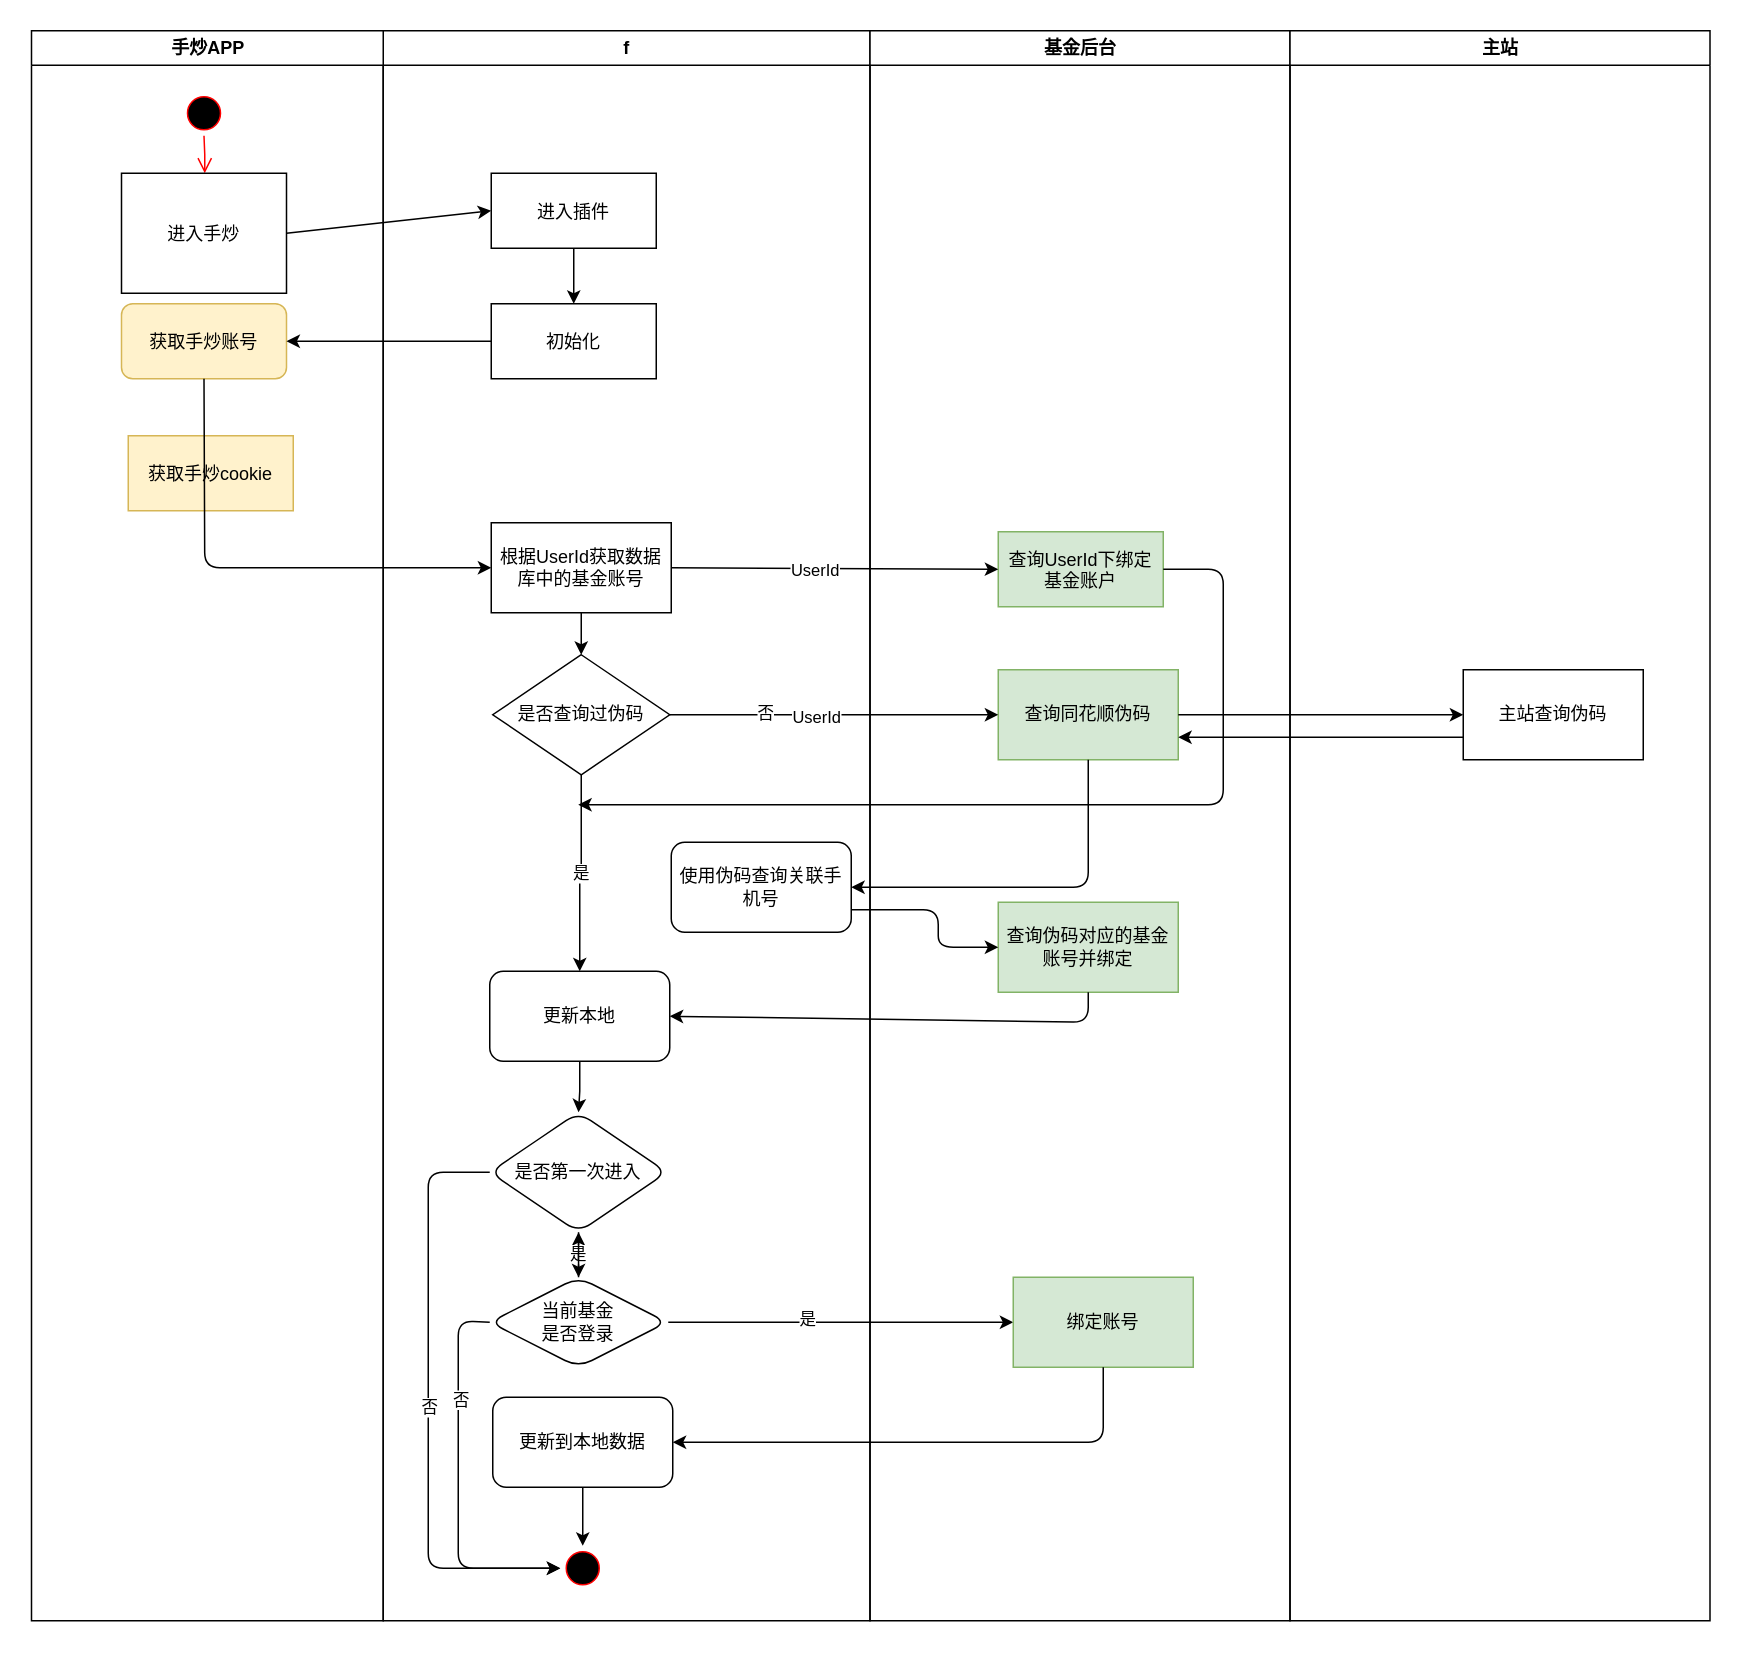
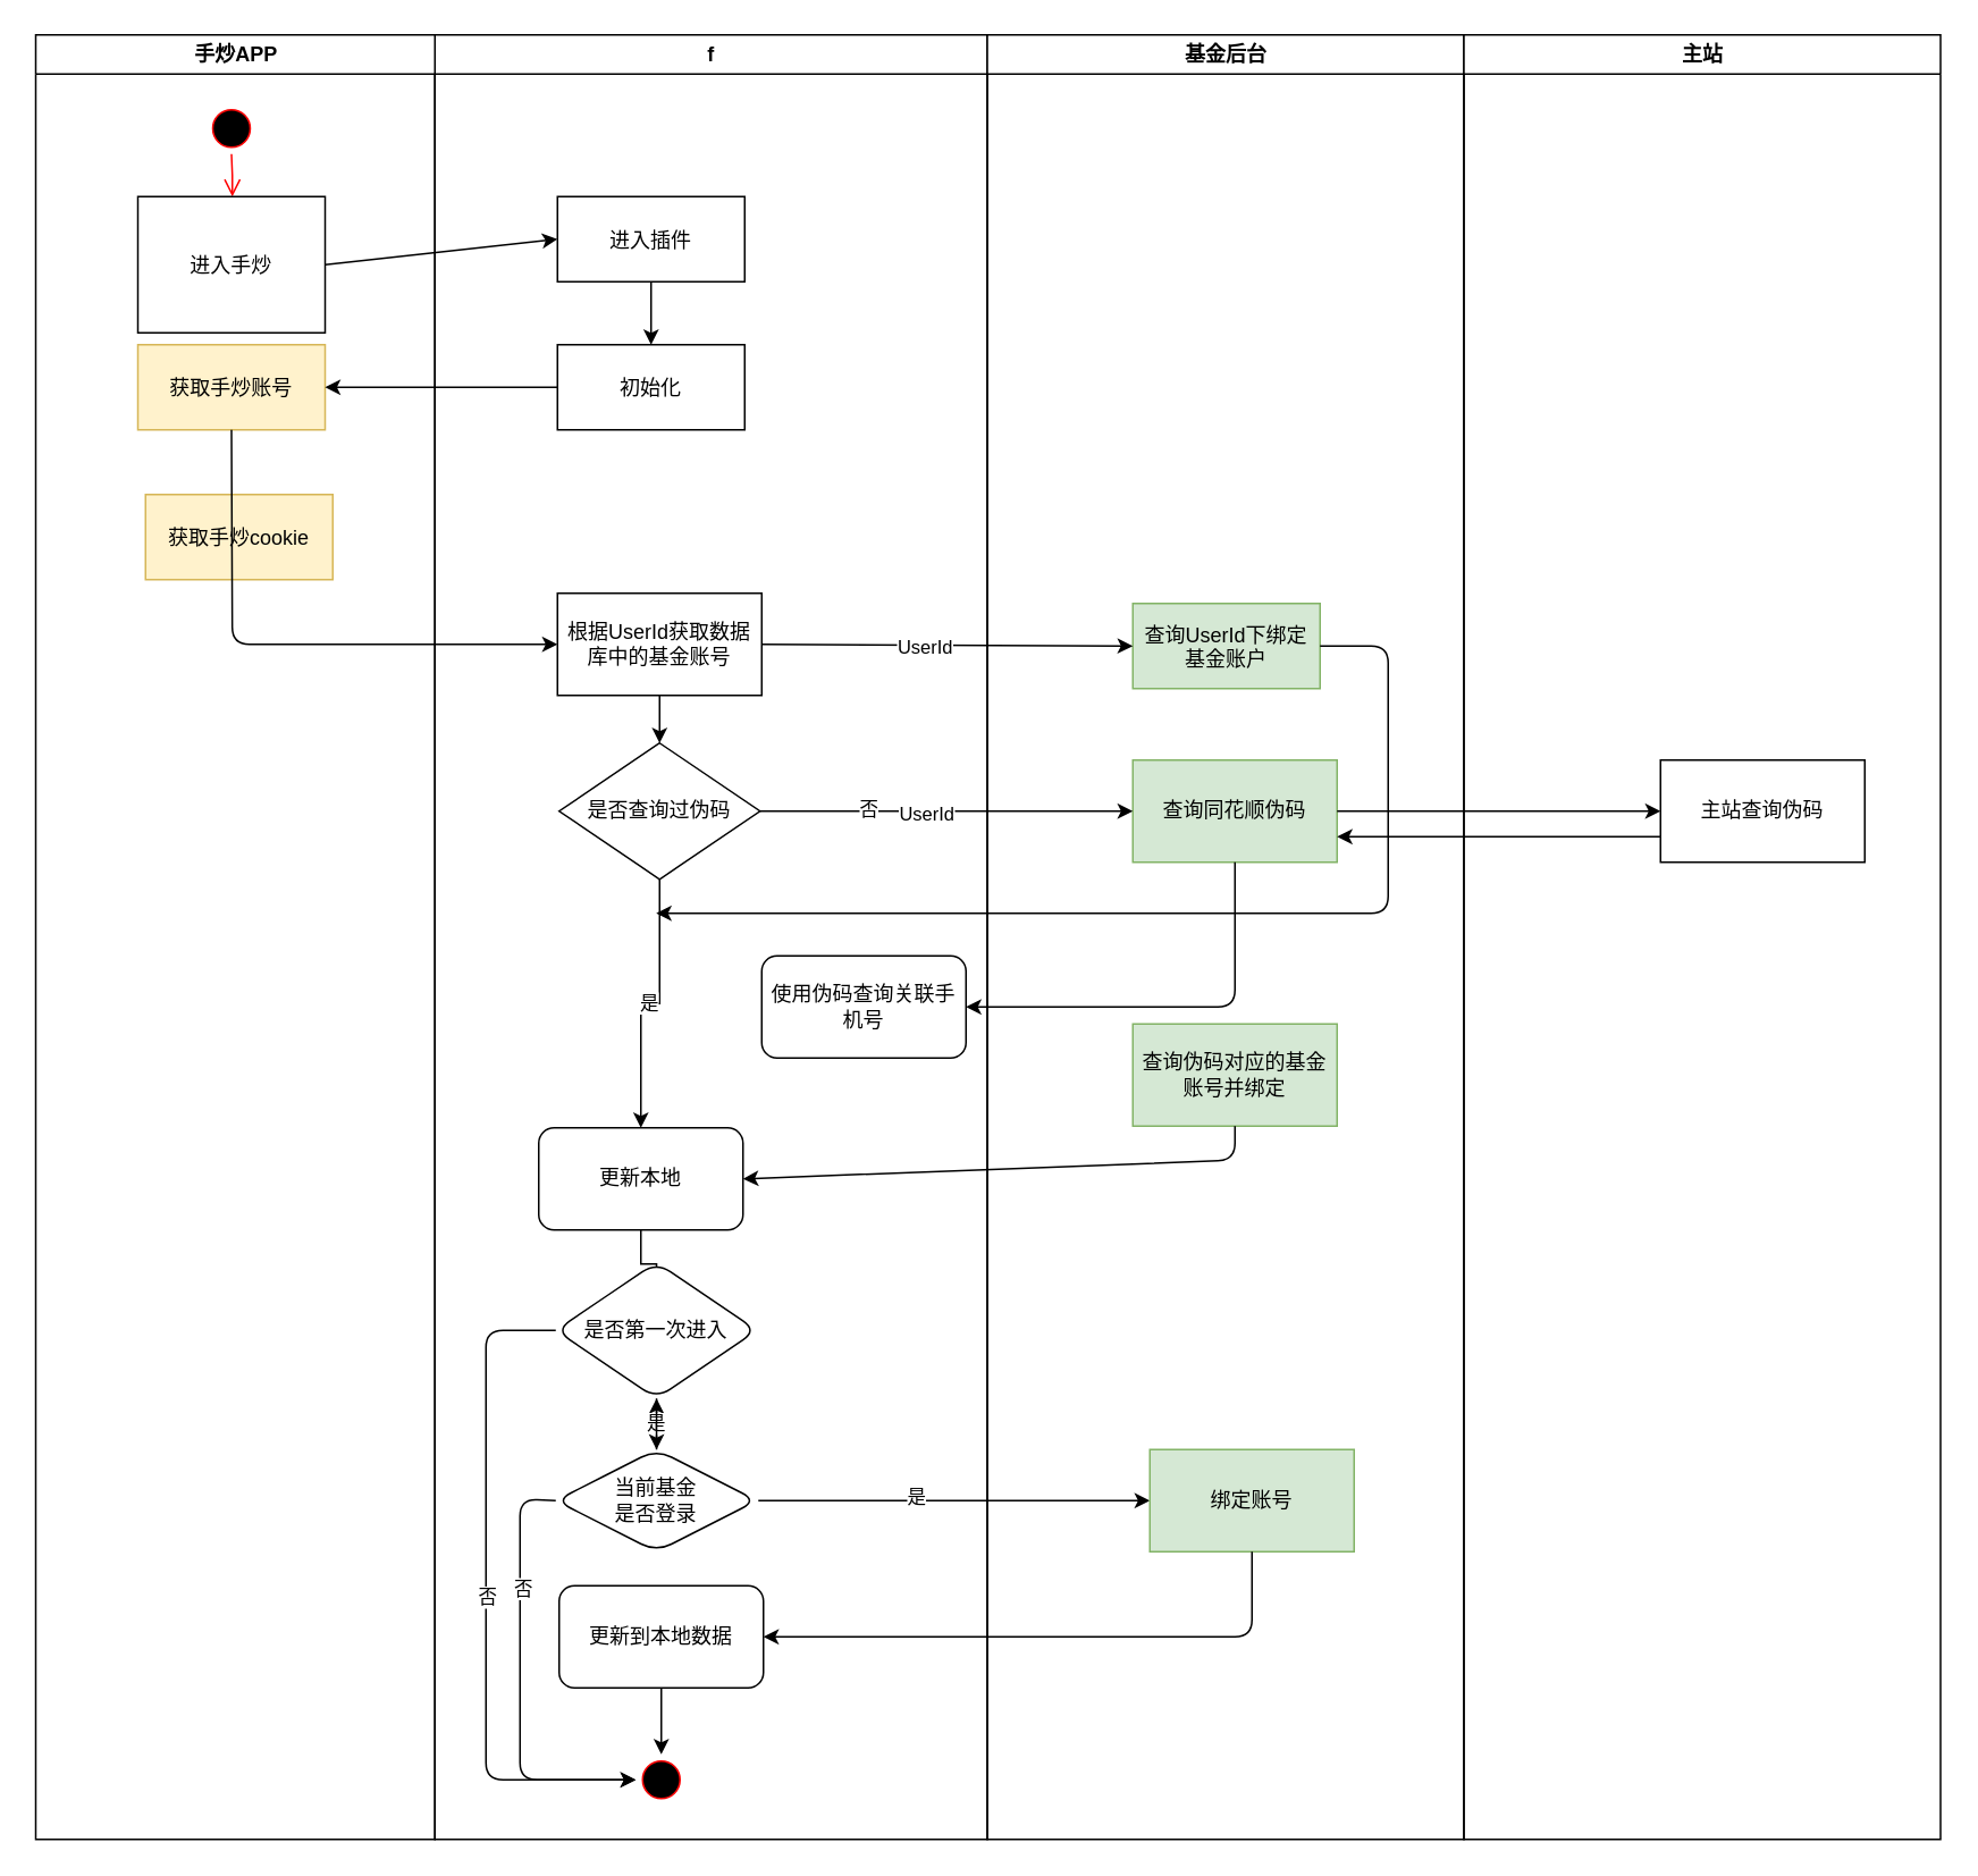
  <mxCell id="0" />
  <mxCell id="1" parent="0" />
  <mxCell id="2" value="f" style="swimlane;whiteSpace=wrap" parent="1" vertex="1"><mxGeometry x="255" y="20" width="324.5" height="1060" as="geometry" /></mxCell>
  <mxCell id="3" value="" style="edgeStyle=orthogonalEdgeStyle;rounded=0;orthogonalLoop=1;jettySize=auto;html=1;" edge="1" parent="2" source="4" target="5"><mxGeometry relative="1" as="geometry" /></mxCell>
  <mxCell id="4" value="进入插件" style="" parent="2" vertex="1"><mxGeometry x="72" y="95" width="110" height="50" as="geometry" /></mxCell>
  <mxCell id="5" value="初始化" style="" parent="2" vertex="1"><mxGeometry x="72" y="182" width="110" height="50" as="geometry" /></mxCell>
  <mxCell id="6" value="" style="edgeStyle=orthogonalEdgeStyle;rounded=0;orthogonalLoop=1;jettySize=auto;html=1;" edge="1" parent="2" source="7" target="9"><mxGeometry relative="1" as="geometry" /></mxCell>
  <mxCell id="7" value="根据UserId获取数据库中的基金账号" style="whiteSpace=wrap;html=1;" vertex="1" parent="2"><mxGeometry x="72" y="328" width="120" height="60" as="geometry" /></mxCell>
  <mxCell id="8" value="是" style="edgeStyle=orthogonalEdgeStyle;rounded=0;orthogonalLoop=1;jettySize=auto;html=1;entryX=0.5;entryY=0;entryDx=0;entryDy=0;" edge="1" parent="2" source="9" target="12"><mxGeometry relative="1" as="geometry"><mxPoint x="132" y="591" as="targetPoint" /></mxGeometry></mxCell>
  <mxCell id="9" value="是否查询过伪码" style="rhombus;whiteSpace=wrap;html=1;" vertex="1" parent="2"><mxGeometry x="73" y="416" width="118" height="80" as="geometry" /></mxCell>
  <mxCell id="10" value="使用伪码查询关联手机号" style="rounded=1;whiteSpace=wrap;html=1;" vertex="1" parent="2"><mxGeometry x="192" y="541" width="120" height="60" as="geometry" /></mxCell>
  <mxCell id="11" value="" style="edgeStyle=orthogonalEdgeStyle;rounded=0;orthogonalLoop=1;jettySize=auto;html=1;" edge="1" parent="2" source="12" target="13"><mxGeometry relative="1" as="geometry" /></mxCell>
- <mxCell id="12" value="更新本地" style="rounded=1;whiteSpace=wrap;html=1;" vertex="1" parent="2"><mxGeometry x="71" y="627" width="120" height="60" as="geometry" /></mxCell>
+ <mxCell id="12" value="更新本地" style="rounded=1;whiteSpace=wrap;html=1;" vertex="1" parent="2"><mxGeometry x="61" y="642" width="120" height="60" as="geometry" /></mxCell>
  <mxCell id="13" value="是否第一次进入" style="rhombus;whiteSpace=wrap;html=1;rounded=1;" vertex="1" parent="2"><mxGeometry x="71" y="721" width="118.25" height="80" as="geometry" /></mxCell>
  <mxCell id="14" value="是" style="edgeStyle=orthogonalEdgeStyle;rounded=0;orthogonalLoop=1;jettySize=auto;html=1;" edge="1" parent="2" source="15" target="13"><mxGeometry relative="1" as="geometry" /></mxCell>
  <mxCell id="15" value="当前基金&lt;br&gt;是否登录" style="rhombus;whiteSpace=wrap;html=1;rounded=1;" vertex="1" parent="2"><mxGeometry x="71" y="831" width="118.25" height="60" as="geometry" /></mxCell>
  <mxCell id="16" value="" style="edgeStyle=orthogonalEdgeStyle;rounded=0;orthogonalLoop=1;jettySize=auto;html=1;" edge="1" parent="2" source="13" target="15"><mxGeometry relative="1" as="geometry" /></mxCell>
  <mxCell id="17" value="" style="endArrow=classic;html=1;entryX=0;entryY=0.5;entryDx=0;entryDy=0;" edge="1" parent="2" target="30"><mxGeometry width="50" height="50" relative="1" as="geometry"><mxPoint x="190" y="861" as="sourcePoint" /><mxPoint x="260" y="861" as="targetPoint" /></mxGeometry></mxCell>
  <mxCell id="18" value="是" style="edgeLabel;html=1;align=center;verticalAlign=middle;resizable=0;points=[];" vertex="1" connectable="0" parent="17"><mxGeometry x="-0.2" y="3" relative="1" as="geometry"><mxPoint as="offset" /></mxGeometry></mxCell>
  <mxCell id="19" value="" style="edgeStyle=orthogonalEdgeStyle;rounded=0;orthogonalLoop=1;jettySize=auto;html=1;" edge="1" parent="2" source="20" target="21"><mxGeometry relative="1" as="geometry" /></mxCell>
  <mxCell id="20" value="更新到本地数据" style="rounded=1;whiteSpace=wrap;html=1;" vertex="1" parent="2"><mxGeometry x="73" y="911" width="120" height="60" as="geometry" /></mxCell>
  <mxCell id="21" value="" style="ellipse;shape=startState;fillColor=#000000;strokeColor=#ff0000;" vertex="1" parent="2"><mxGeometry x="118" y="1010" width="30" height="30" as="geometry" /></mxCell>
  <mxCell id="22" value="" style="endArrow=classic;html=1;entryX=0;entryY=0.5;entryDx=0;entryDy=0;exitX=0;exitY=0.5;exitDx=0;exitDy=0;" edge="1" parent="2" source="13" target="21"><mxGeometry width="50" height="50" relative="1" as="geometry"><mxPoint x="20" y="790" as="sourcePoint" /><mxPoint x="70" y="740" as="targetPoint" /><Array as="points"><mxPoint x="30" y="761" /><mxPoint x="30" y="1025" /></Array></mxGeometry></mxCell>
  <mxCell id="23" value="否" style="edgeLabel;html=1;align=center;verticalAlign=middle;resizable=0;points=[];" vertex="1" connectable="0" parent="22"><mxGeometry x="0.003" relative="1" as="geometry"><mxPoint as="offset" /></mxGeometry></mxCell>
  <mxCell id="24" value="" style="endArrow=classic;html=1;entryX=0;entryY=0.5;entryDx=0;entryDy=0;exitX=0;exitY=0.5;exitDx=0;exitDy=0;" edge="1" parent="2" source="15" target="21"><mxGeometry width="50" height="50" relative="1" as="geometry"><mxPoint x="30" y="750" as="sourcePoint" /><mxPoint x="80" y="700" as="targetPoint" /><Array as="points"><mxPoint x="50" y="860" /><mxPoint x="50" y="1025" /></Array></mxGeometry></mxCell>
  <mxCell id="25" value="否" style="edgeLabel;html=1;align=center;verticalAlign=middle;resizable=0;points=[];" vertex="1" connectable="0" parent="24"><mxGeometry x="-0.417" y="1" relative="1" as="geometry"><mxPoint as="offset" /></mxGeometry></mxCell>
  <mxCell id="26" value="基金后台" style="swimlane;whiteSpace=wrap" parent="1" vertex="1"><mxGeometry x="579.5" y="20" width="280" height="1060" as="geometry" /></mxCell>
  <mxCell id="27" value="查询UserId下绑定&#10;基金账户" style="fillColor=#d5e8d4;strokeColor=#82b366;" parent="26" vertex="1"><mxGeometry x="85.5" y="334" width="110" height="50" as="geometry" /></mxCell>
  <mxCell id="28" value="查询同花顺伪码" style="rounded=0;whiteSpace=wrap;html=1;fillColor=#d5e8d4;strokeColor=#82b366;" vertex="1" parent="26"><mxGeometry x="85.5" y="426" width="120" height="60" as="geometry" /></mxCell>
  <mxCell id="29" value="查询伪码对应的基金账号并绑定" style="rounded=0;whiteSpace=wrap;html=1;fillColor=#d5e8d4;strokeColor=#82b366;" vertex="1" parent="26"><mxGeometry x="85.5" y="581" width="120" height="60" as="geometry" /></mxCell>
  <mxCell id="30" value="绑定账号" style="rounded=0;whiteSpace=wrap;html=1;fillColor=#d5e8d4;strokeColor=#82b366;" vertex="1" parent="26"><mxGeometry x="95.5" y="831" width="120" height="60" as="geometry" /></mxCell>
  <mxCell id="31" value="主站" style="swimlane;whiteSpace=wrap" parent="1" vertex="1"><mxGeometry x="859.5" y="20" width="280" height="1060" as="geometry" /></mxCell>
  <mxCell id="32" value="主站查询伪码" style="rounded=0;whiteSpace=wrap;html=1;" vertex="1" parent="31"><mxGeometry x="115.5" y="426" width="120" height="60" as="geometry" /></mxCell>
  <mxCell id="33" value="" style="endArrow=classic;html=1;entryX=0;entryY=0.5;entryDx=0;entryDy=0;" edge="1" parent="31" target="32"><mxGeometry width="50" height="50" relative="1" as="geometry"><mxPoint x="-74.5" y="456" as="sourcePoint" /><mxPoint x="-4.5" y="424" as="targetPoint" /></mxGeometry></mxCell>
  <mxCell id="34" value="手炒APP" style="swimlane;whiteSpace=wrap" vertex="1" parent="1"><mxGeometry x="20.5" y="20" width="234.5" height="1060" as="geometry" /></mxCell>
  <mxCell id="35" value="" style="ellipse;shape=startState;fillColor=#000000;strokeColor=#ff0000;" vertex="1" parent="34"><mxGeometry x="100" y="40" width="30" height="30" as="geometry" /></mxCell>
  <mxCell id="36" value="" style="edgeStyle=elbowEdgeStyle;elbow=horizontal;verticalAlign=bottom;endArrow=open;endSize=8;strokeColor=#FF0000;endFill=1;rounded=0" edge="1" parent="34" source="35" target="37"><mxGeometry x="100" y="40" as="geometry"><mxPoint x="115" y="110" as="targetPoint" /></mxGeometry></mxCell>
  <mxCell id="37" value="进入手炒" style="" vertex="1" parent="34"><mxGeometry x="60" y="95" width="110" height="80" as="geometry" /></mxCell>
- <mxCell id="38" value="获取手炒账号" style="fillColor=#fff2cc;strokeColor=#d6b656;rounded=1;" vertex="1" parent="34"><mxGeometry x="60" y="182" width="110" height="50" as="geometry" /></mxCell>
+ <mxCell id="38" value="获取手炒账号" style="fillColor=#fff2cc;strokeColor=#d6b656;" vertex="1" parent="34"><mxGeometry x="60" y="182" width="110" height="50" as="geometry" /></mxCell>
  <mxCell id="39" value="获取手炒cookie" style="fillColor=#fff2cc;strokeColor=#d6b656;" vertex="1" parent="34"><mxGeometry x="64.5" y="270" width="110" height="50" as="geometry" /></mxCell>
  <mxCell id="40" value="" style="endArrow=classic;html=1;exitX=1;exitY=0.5;exitDx=0;exitDy=0;entryX=0;entryY=0.5;entryDx=0;entryDy=0;" edge="1" parent="1" source="37" target="4"><mxGeometry width="50" height="50" relative="1" as="geometry"><mxPoint x="195" y="187" as="sourcePoint" /><mxPoint x="355" y="137" as="targetPoint" /></mxGeometry></mxCell>
  <mxCell id="41" value="" style="endArrow=classic;html=1;exitX=1;exitY=0.5;exitDx=0;exitDy=0;entryX=0;entryY=0.5;entryDx=0;entryDy=0;" edge="1" parent="1" source="7" target="27"><mxGeometry width="50" height="50" relative="1" as="geometry"><mxPoint x="485" y="338" as="sourcePoint" /><mxPoint x="535" y="288" as="targetPoint" /></mxGeometry></mxCell>
  <mxCell id="42" value="UserId" style="edgeLabel;html=1;align=center;verticalAlign=middle;resizable=0;points=[];" vertex="1" connectable="0" parent="41"><mxGeometry x="-0.118" y="-1" relative="1" as="geometry"><mxPoint as="offset" /></mxGeometry></mxCell>
  <mxCell id="43" value="" style="endArrow=classic;html=1;entryX=1;entryY=0.5;entryDx=0;entryDy=0;exitX=0;exitY=0.5;exitDx=0;exitDy=0;" edge="1" parent="1" source="5" target="38"><mxGeometry width="50" height="50" relative="1" as="geometry"><mxPoint x="425" y="387" as="sourcePoint" /><mxPoint x="475" y="337" as="targetPoint" /></mxGeometry></mxCell>
  <mxCell id="44" value="" style="endArrow=classic;html=1;entryX=0;entryY=0.5;entryDx=0;entryDy=0;exitX=1;exitY=0.5;exitDx=0;exitDy=0;" edge="1" parent="1" source="9" target="28"><mxGeometry width="50" height="50" relative="1" as="geometry"><mxPoint x="492" y="477" as="sourcePoint" /><mxPoint x="665" y="476.5" as="targetPoint" /></mxGeometry></mxCell>
  <mxCell id="45" value="UserId" style="edgeLabel;html=1;align=center;verticalAlign=middle;resizable=0;points=[];" vertex="1" connectable="0" parent="44"><mxGeometry x="-0.118" y="-1" relative="1" as="geometry"><mxPoint as="offset" /></mxGeometry></mxCell>
  <mxCell id="46" value="否" style="edgeLabel;html=1;align=center;verticalAlign=middle;resizable=0;points=[];" vertex="1" connectable="0" parent="44"><mxGeometry x="-0.421" y="2" relative="1" as="geometry"><mxPoint as="offset" /></mxGeometry></mxCell>
  <mxCell id="47" value="" style="endArrow=classic;html=1;exitX=1;exitY=0.5;exitDx=0;exitDy=0;" edge="1" parent="1" source="27"><mxGeometry width="50" height="50" relative="1" as="geometry"><mxPoint x="815" y="379" as="sourcePoint" /><mxPoint x="385" y="536" as="targetPoint" /><Array as="points"><mxPoint x="815" y="379" /><mxPoint x="815" y="486" /><mxPoint x="815" y="536" /><mxPoint x="655" y="536" /></Array></mxGeometry></mxCell>
  <mxCell id="48" value="" style="edgeStyle=orthogonalEdgeStyle;rounded=0;orthogonalLoop=1;jettySize=auto;html=1;entryX=1;entryY=0.75;entryDx=0;entryDy=0;" edge="1" parent="1" source="32" target="28"><mxGeometry relative="1" as="geometry"><mxPoint x="1035" y="541" as="targetPoint" /><Array as="points"><mxPoint x="925" y="491" /><mxPoint x="925" y="491" /></Array></mxGeometry></mxCell>
  <mxCell id="49" value="" style="endArrow=classic;html=1;entryX=1;entryY=0.5;entryDx=0;entryDy=0;exitX=0.5;exitY=1;exitDx=0;exitDy=0;" edge="1" parent="1" source="28" target="10"><mxGeometry width="50" height="50" relative="1" as="geometry"><mxPoint x="655" y="641" as="sourcePoint" /><mxPoint x="705" y="591" as="targetPoint" /><Array as="points"><mxPoint x="725" y="591" /></Array></mxGeometry></mxCell>
- <mxCell id="50" value="" style="endArrow=classic;html=1;entryX=0;entryY=0.5;entryDx=0;entryDy=0;exitX=1;exitY=0.75;exitDx=0;exitDy=0;" edge="1" parent="1" source="10" target="29"><mxGeometry width="50" height="50" relative="1" as="geometry"><mxPoint x="405" y="721" as="sourcePoint" /><mxPoint x="455" y="671" as="targetPoint" /><Array as="points"><mxPoint x="625" y="606" /><mxPoint x="625" y="631" /></Array></mxGeometry></mxCell>
  <mxCell id="51" value="" style="endArrow=classic;html=1;entryX=1;entryY=0.5;entryDx=0;entryDy=0;exitX=0.5;exitY=1;exitDx=0;exitDy=0;" edge="1" parent="1" source="29" target="12"><mxGeometry width="50" height="50" relative="1" as="geometry"><mxPoint x="705" y="721" as="sourcePoint" /><mxPoint x="755" y="671" as="targetPoint" /><Array as="points"><mxPoint x="725" y="681" /></Array></mxGeometry></mxCell>
  <mxCell id="52" value="" style="endArrow=classic;html=1;exitX=0.5;exitY=1;exitDx=0;exitDy=0;entryX=1;entryY=0.5;entryDx=0;entryDy=0;" edge="1" parent="1" source="30" target="20"><mxGeometry width="50" height="50" relative="1" as="geometry"><mxPoint x="745" y="991" as="sourcePoint" /><mxPoint x="795" y="941" as="targetPoint" /><Array as="points"><mxPoint x="735" y="961" /></Array></mxGeometry></mxCell>
  <mxCell id="53" value="" style="endArrow=classic;html=1;entryX=0;entryY=0.5;entryDx=0;entryDy=0;exitX=0.5;exitY=1;exitDx=0;exitDy=0;" edge="1" parent="1" source="38" target="7"><mxGeometry width="50" height="50" relative="1" as="geometry"><mxPoint x="125" y="440" as="sourcePoint" /><mxPoint x="175" y="390" as="targetPoint" /><Array as="points"><mxPoint x="136" y="378" /></Array></mxGeometry></mxCell>
